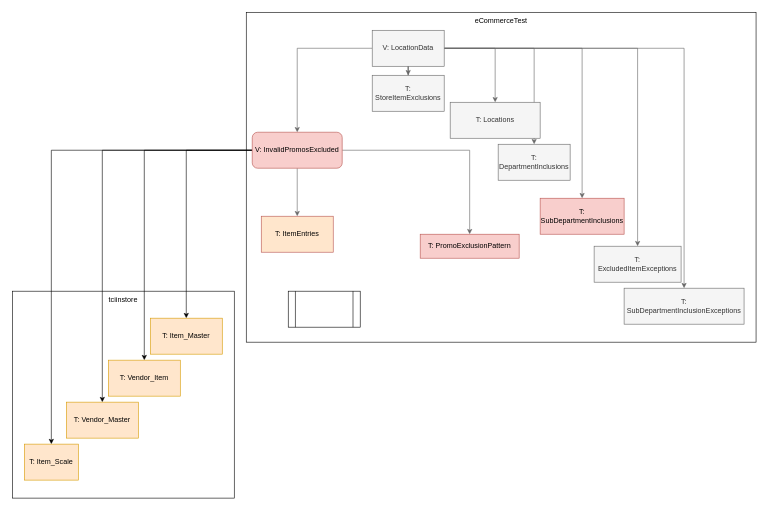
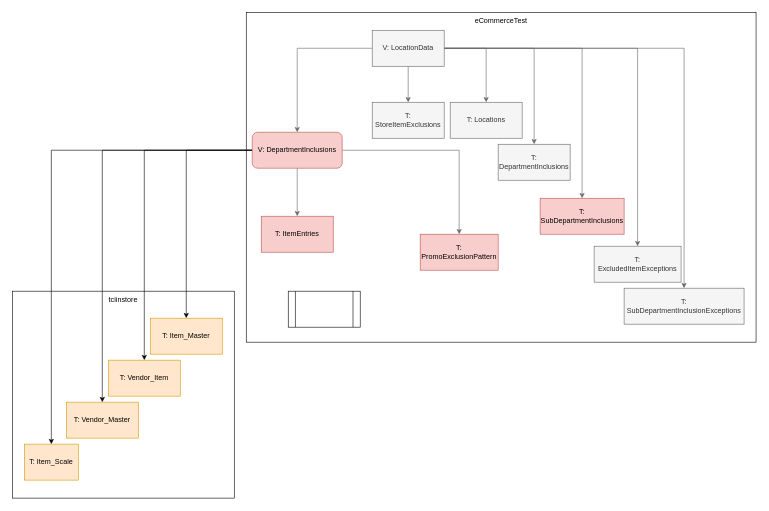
  <mxCell id="0" />
  <mxCell id="1" parent="0" />
  <mxCell id="2" value="eCommerceTest" style="rounded=0;whiteSpace=wrap;html=1;fillColor=none;verticalAlign=top;" vertex="1" parent="1"><mxGeometry x="410" y="20" width="850" height="550" as="geometry" /></mxCell>
  <mxCell id="3" value="" style="edgeStyle=orthogonalEdgeStyle;rounded=0;orthogonalLoop=1;jettySize=auto;html=1;fillColor=#f5f5f5;strokeColor=#666666;" edge="1" parent="1" source="10" target="17"><mxGeometry relative="1" as="geometry" /></mxCell>
  <mxCell id="4" value="" style="edgeStyle=orthogonalEdgeStyle;rounded=0;orthogonalLoop=1;jettySize=auto;html=1;fillColor=#f5f5f5;strokeColor=#666666;" edge="1" parent="1" source="10" target="18"><mxGeometry relative="1" as="geometry" /></mxCell>
  <mxCell id="5" value="" style="edgeStyle=orthogonalEdgeStyle;rounded=0;orthogonalLoop=1;jettySize=auto;html=1;fillColor=#f5f5f5;strokeColor=#666666;" edge="1" parent="1" source="10" target="19"><mxGeometry relative="1" as="geometry" /></mxCell>
  <mxCell id="6" value="" style="edgeStyle=orthogonalEdgeStyle;rounded=0;orthogonalLoop=1;jettySize=auto;html=1;fillColor=#f5f5f5;strokeColor=#666666;" edge="1" parent="1" source="10" target="20"><mxGeometry relative="1" as="geometry" /></mxCell>
  <mxCell id="7" style="edgeStyle=orthogonalEdgeStyle;rounded=0;orthogonalLoop=1;jettySize=auto;html=1;fillColor=#f5f5f5;strokeColor=#666666;" edge="1" parent="1" source="10" target="21"><mxGeometry relative="1" as="geometry"><mxPoint x="690" y="220" as="targetPoint" /></mxGeometry></mxCell>
  <mxCell id="8" style="edgeStyle=orthogonalEdgeStyle;rounded=0;orthogonalLoop=1;jettySize=auto;html=1;fillColor=#f5f5f5;strokeColor=#666666;" edge="1" parent="1" source="10" target="22"><mxGeometry relative="1" as="geometry" /></mxCell>
  <mxCell id="9" value="" style="edgeStyle=orthogonalEdgeStyle;rounded=0;orthogonalLoop=1;jettySize=auto;html=1;fillColor=#f5f5f5;strokeColor=#666666;" edge="1" parent="1" source="10" target="23"><mxGeometry relative="1" as="geometry" /></mxCell>
  <mxCell id="10" value="V: LocationData" style="whiteSpace=wrap;html=1;fillColor=#f5f5f5;fontColor=#333333;strokeColor=#666666;rounded=0;" vertex="1" parent="1"><mxGeometry x="620" y="50" width="120" height="60" as="geometry" /></mxCell>
  <mxCell id="11" value="" style="edgeStyle=orthogonalEdgeStyle;rounded=0;orthogonalLoop=1;jettySize=auto;html=1;fillColor=#f5f5f5;strokeColor=#666666;" edge="1" parent="1" source="17" target="25"><mxGeometry relative="1" as="geometry" /></mxCell>
  <mxCell id="12" value="" style="edgeStyle=orthogonalEdgeStyle;rounded=0;orthogonalLoop=1;jettySize=auto;html=1;fillColor=#f5f5f5;strokeColor=#666666;" edge="1" parent="1" source="17" target="26"><mxGeometry relative="1" as="geometry" /></mxCell>
  <mxCell id="13" style="edgeStyle=orthogonalEdgeStyle;rounded=0;orthogonalLoop=1;jettySize=auto;html=1;" edge="1" parent="1" source="17" target="27"><mxGeometry relative="1" as="geometry" /></mxCell>
  <mxCell id="14" style="edgeStyle=orthogonalEdgeStyle;rounded=0;orthogonalLoop=1;jettySize=auto;html=1;" edge="1" parent="1" source="17" target="29"><mxGeometry relative="1" as="geometry" /></mxCell>
  <mxCell id="15" style="edgeStyle=orthogonalEdgeStyle;rounded=0;orthogonalLoop=1;jettySize=auto;html=1;" edge="1" parent="1" source="17" target="30"><mxGeometry relative="1" as="geometry" /></mxCell>
  <mxCell id="16" style="edgeStyle=orthogonalEdgeStyle;rounded=0;orthogonalLoop=1;jettySize=auto;html=1;" edge="1" parent="1" source="17" target="28"><mxGeometry relative="1" as="geometry" /></mxCell>
- <mxCell id="17" value="V: InvalidPromosExcluded" style="whiteSpace=wrap;html=1;rounded=1;fillColor=#f8cecc;strokeColor=#b85450;" vertex="1" parent="1"><mxGeometry x="420" y="220" width="150" height="60" as="geometry" /></mxCell>
- <mxCell id="18" value="T: Locations" style="rounded=0;whiteSpace=wrap;html=1;fillColor=#f5f5f5;fontColor=#333333;strokeColor=#666666;" vertex="1" parent="1"><mxGeometry x="750" y="170" width="150" height="60" as="geometry" /></mxCell>
+ <mxCell id="17" value="V: DepartmentInclusions" style="whiteSpace=wrap;html=1;rounded=1;fillColor=#f8cecc;strokeColor=#b85450;" vertex="1" parent="1"><mxGeometry x="420" y="220" width="150" height="60" as="geometry" /></mxCell>
+ <mxCell id="18" value="T: Locations" style="rounded=0;whiteSpace=wrap;html=1;fillColor=#f5f5f5;fontColor=#333333;strokeColor=#666666;" vertex="1" parent="1"><mxGeometry x="750" y="170" width="120" height="60" as="geometry" /></mxCell>
  <mxCell id="19" value="T: DepartmentInclusions" style="rounded=0;whiteSpace=wrap;html=1;fillColor=#f5f5f5;fontColor=#333333;strokeColor=#666666;" vertex="1" parent="1"><mxGeometry x="830" y="240" width="120" height="60" as="geometry" /></mxCell>
  <mxCell id="20" value="T: SubDepartmentInclusionExceptions" style="rounded=0;whiteSpace=wrap;html=1;fillColor=#f5f5f5;fontColor=#333333;strokeColor=#666666;" vertex="1" parent="1"><mxGeometry x="1040" y="480" width="200" height="60" as="geometry" /></mxCell>
  <mxCell id="21" value="T: ExcludedItemExceptions" style="rounded=0;whiteSpace=wrap;html=1;fillColor=#f5f5f5;fontColor=#333333;strokeColor=#666666;" vertex="1" parent="1"><mxGeometry x="990" y="410" width="145" height="60" as="geometry" /></mxCell>
  <mxCell id="22" value="T: SubDepartmentInclusions" style="rounded=0;whiteSpace=wrap;html=1;fillColor=#f8cecc;strokeColor=#b85450;" vertex="1" parent="1"><mxGeometry x="900" y="330" width="140" height="60" as="geometry" /></mxCell>
- <mxCell id="23" value="T: StoreItemExclusions" style="rounded=0;whiteSpace=wrap;html=1;fillColor=#f5f5f5;fontColor=#333333;strokeColor=#666666;" vertex="1" parent="1"><mxGeometry x="620" y="125" width="120" height="60" as="geometry" /></mxCell>
+ <mxCell id="23" value="T: StoreItemExclusions" style="rounded=0;whiteSpace=wrap;html=1;fillColor=#f5f5f5;fontColor=#333333;strokeColor=#666666;" vertex="1" parent="1"><mxGeometry x="620" y="170" width="120" height="60" as="geometry" /></mxCell>
  <mxCell id="24" value="tciinstore" style="rounded=0;whiteSpace=wrap;html=1;fillColor=none;verticalAlign=top;" vertex="1" parent="1"><mxGeometry x="20" y="485" width="370" height="345" as="geometry" /></mxCell>
- <mxCell id="25" value="T: ItemEntries" style="whiteSpace=wrap;html=1;rounded=0;fillColor=#ffe6cc;strokeColor=#b85450;" vertex="1" parent="1"><mxGeometry x="435" y="360" width="120" height="60" as="geometry" /></mxCell>
- <mxCell id="26" value="T: PromoExclusionPattern" style="rounded=0;whiteSpace=wrap;html=1;fillColor=#f8cecc;strokeColor=#b85450;" vertex="1" parent="1"><mxGeometry x="700" y="390" width="165" height="40" as="geometry" /></mxCell>
+ <mxCell id="25" value="T: ItemEntries" style="whiteSpace=wrap;html=1;rounded=0;fillColor=#f8cecc;strokeColor=#b85450;" vertex="1" parent="1"><mxGeometry x="435" y="360" width="120" height="60" as="geometry" /></mxCell>
+ <mxCell id="26" value="T: PromoExclusionPattern" style="rounded=0;whiteSpace=wrap;html=1;fillColor=#f8cecc;strokeColor=#b85450;" vertex="1" parent="1"><mxGeometry x="700" y="390" width="130" height="60" as="geometry" /></mxCell>
  <mxCell id="27" value="T: Item_Master" style="rounded=0;whiteSpace=wrap;html=1;fillColor=#ffe6cc;strokeColor=#d79b00;" vertex="1" parent="1"><mxGeometry x="250" y="530" width="120" height="60" as="geometry" /></mxCell>
  <mxCell id="28" value="T: Vendor_Master" style="rounded=0;whiteSpace=wrap;html=1;fillColor=#ffe6cc;strokeColor=#d79b00;" vertex="1" parent="1"><mxGeometry x="110" y="670" width="120" height="60" as="geometry" /></mxCell>
  <mxCell id="29" value="T: Vendor_Item" style="rounded=0;whiteSpace=wrap;html=1;fillColor=#ffe6cc;strokeColor=#d79b00;" vertex="1" parent="1"><mxGeometry x="180" y="600" width="120" height="60" as="geometry" /></mxCell>
  <mxCell id="30" value="T: Item_Scale" style="rounded=0;whiteSpace=wrap;html=1;fillColor=#ffe6cc;strokeColor=#d79b00;" vertex="1" parent="1"><mxGeometry x="40" y="740" width="90" height="60" as="geometry" /></mxCell>
  <mxCell id="31" value="" style="shape=process;whiteSpace=wrap;html=1;backgroundOutline=1;" vertex="1" parent="1"><mxGeometry x="480" y="485" width="120" height="60" as="geometry" /></mxCell>
